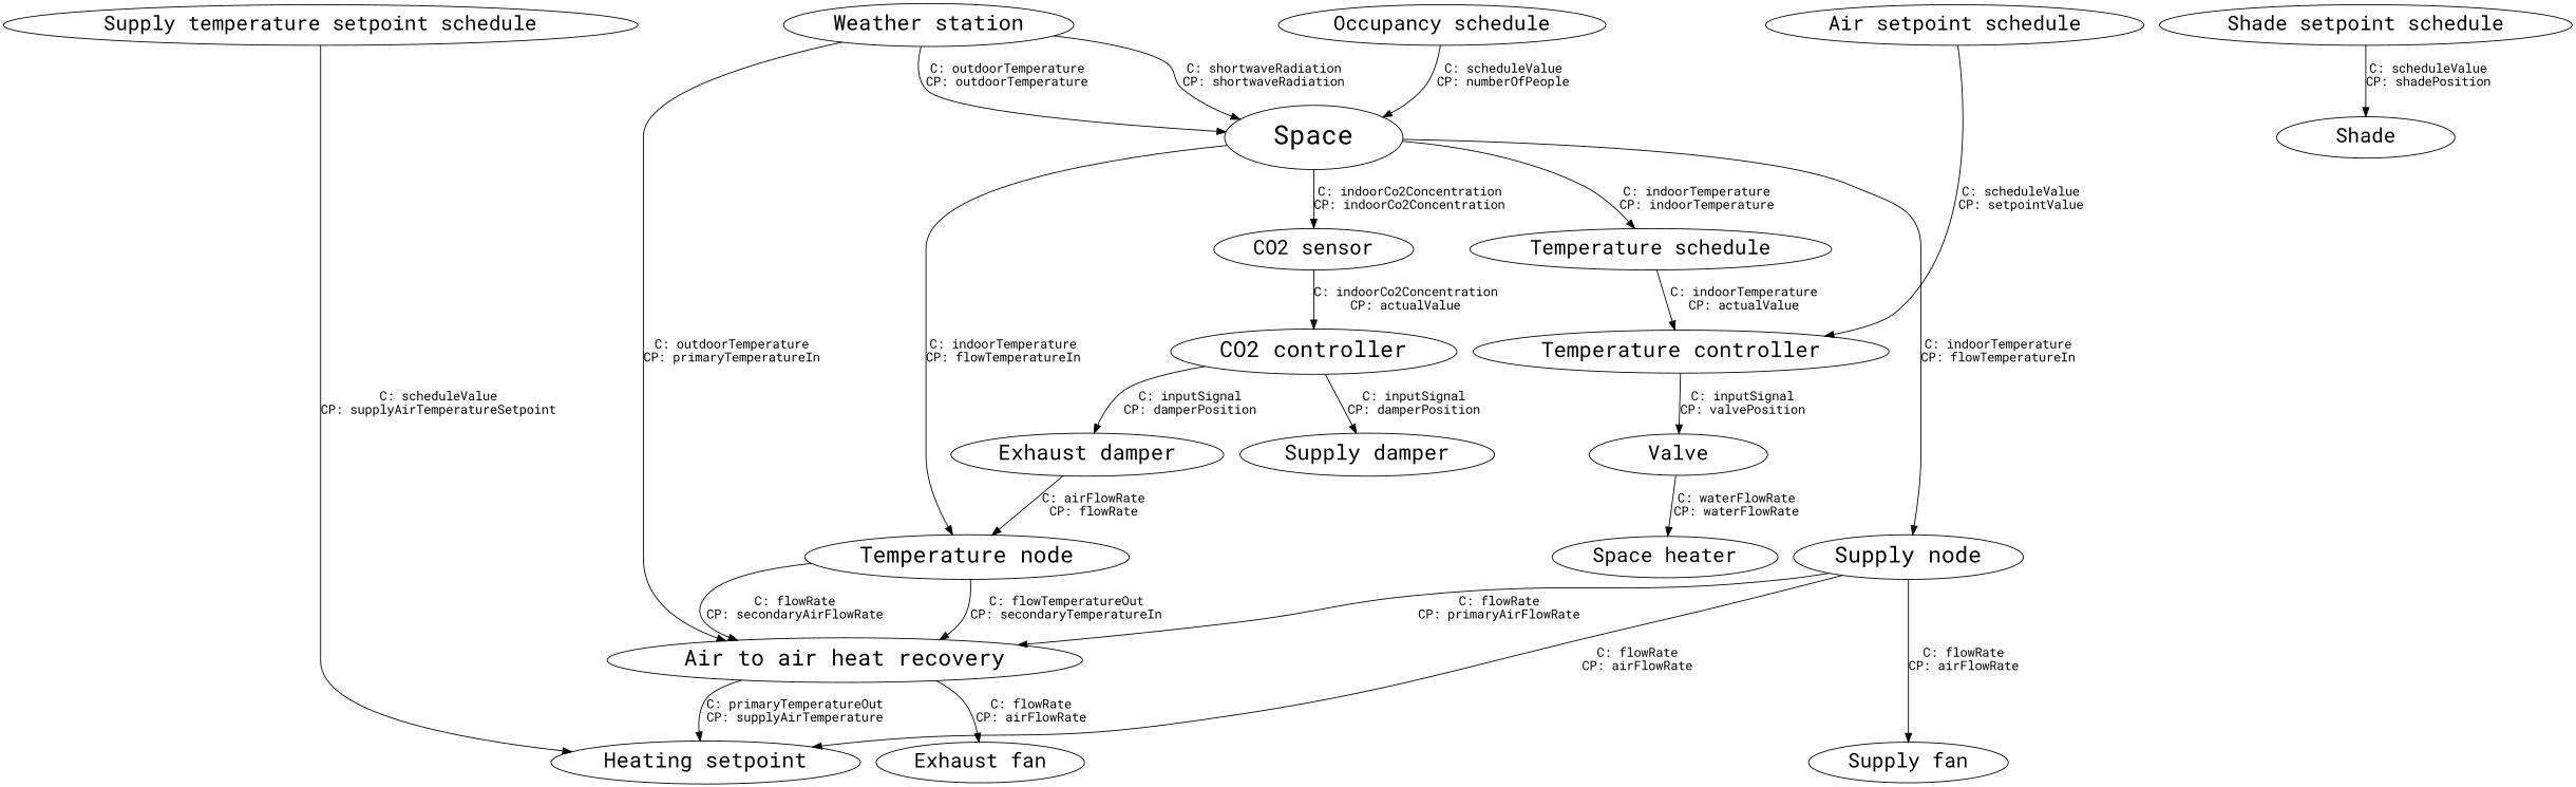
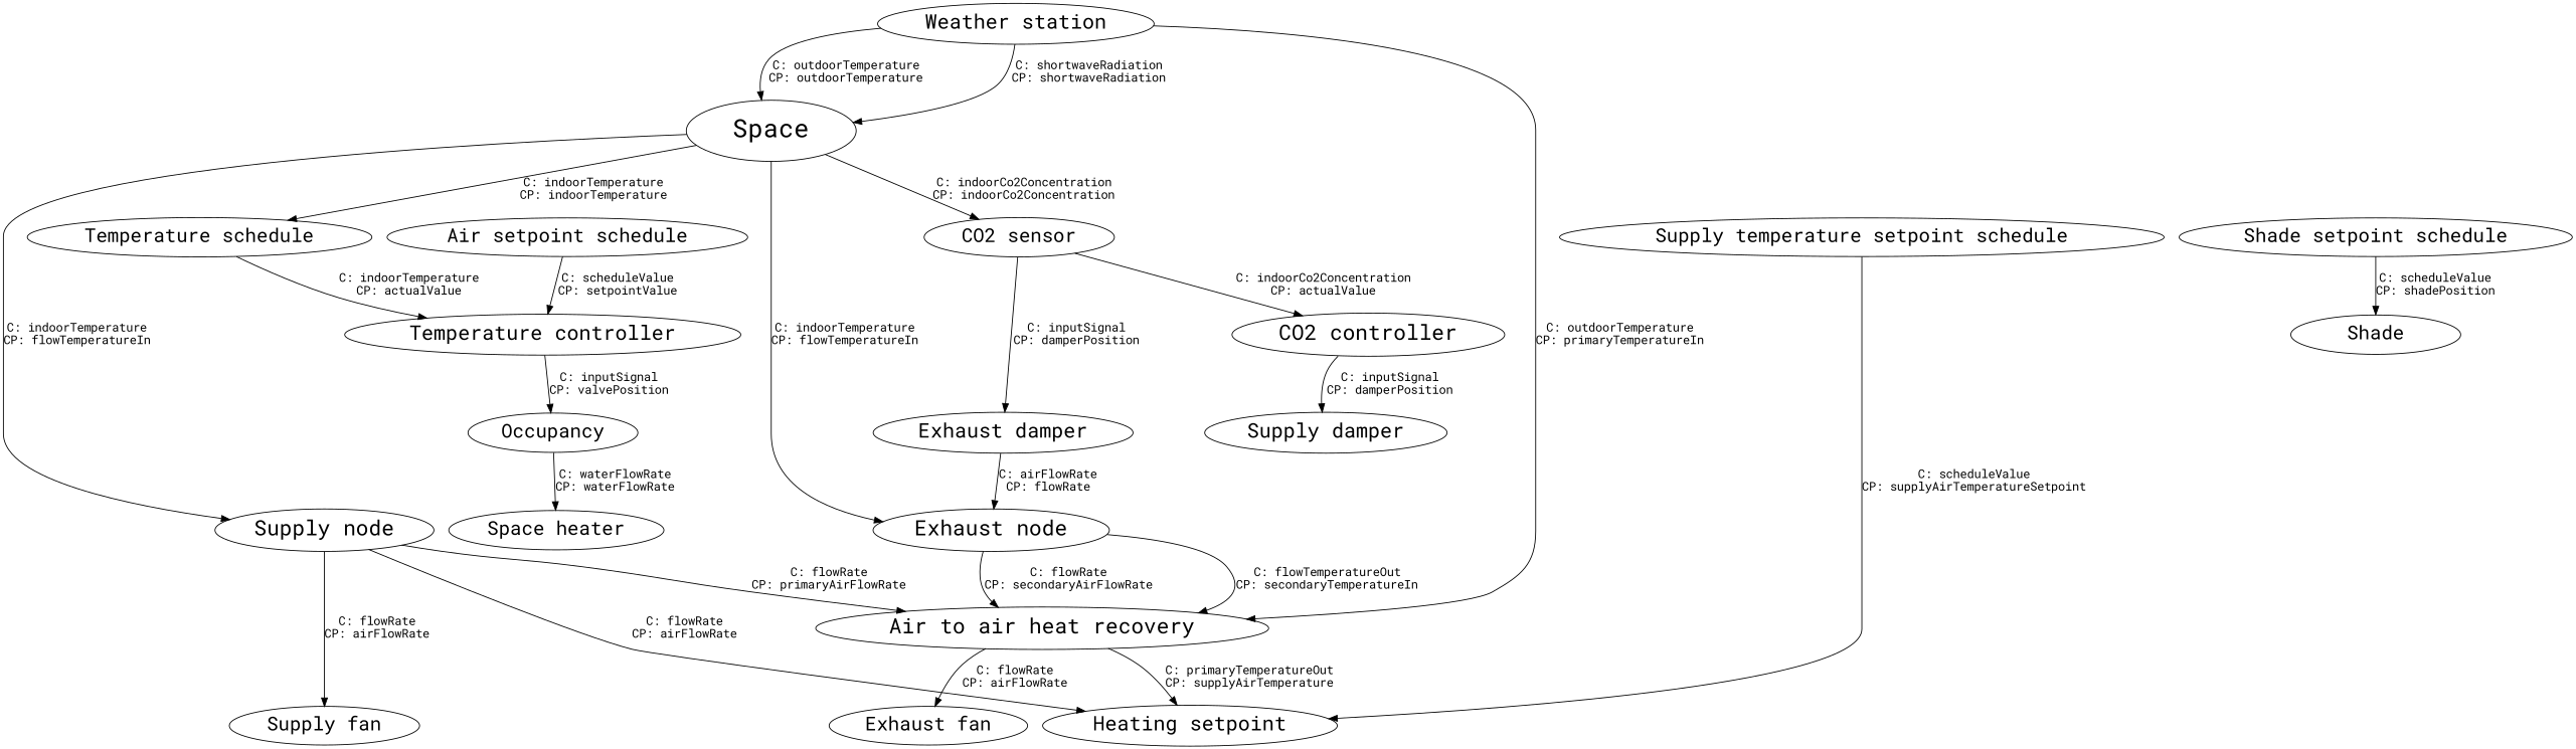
  digraph {
    fontname="Roboto Mono"
    node [color=black fillcolor="#666666" fontname="Roboto Mono" fontsize=22.0]
    edge [fontname="Roboto Mono"]
    n1 [fontsize=23.23076923076923 height=0.49230769230769234 label="Weather station" width=3.4292803970223327]
-   n2 [height=0.4000000000000001 label="Occupancy schedule" width=3.6228287841191067]
    n3 [height=0.4000000000000001 label="Shade setpoint schedule" width=3.945409429280397]
    n4 [height=0.4000000000000001 label="Supply temperature setpoint schedule" width=4.784119106699752]
    n5 [height=0.4000000000000001 label="Air setpoint schedule" width=4.332506203473946]
    n6 [fillcolor="#3B3838" fontsize=30.0 height=1.0 label=Space width=2.784119106699752]
    n7 [fillcolor="#C55A11" fontsize=23.846153846153847 height=0.5384615384615385 label="Temperature controller" width=3.880893300248139]
    n8 [fillcolor="#C55A11" fontsize=25.076923076923077 height=0.6307692307692307 label="CO2 controller" width=3.3647642679900747]
    n9 [fillcolor="#873939" fontsize=23.23076923076923 height=0.49230769230769234 label="Heating setpoint" width=3.2357320099255586]
    n10 [fillcolor="#44546A" fontsize=23.23076923076923 height=0.49230769230769234 label="Supply damper" width=3.3002481389578167]
    n11 [fillcolor="#44546A" fontsize=23.23076923076923 height=0.49230769230769234 label="Exhaust damper" width=3.3647642679900747]
-   n12 [fillcolor="#873939" fontsize=22.615384615384613 height=0.44615384615384623 label=Valve width=2.784119106699752]
+   n12 [fillcolor="#873939" fontsize=22.615384615384613 height=0.44615384615384623 label=Occupancy width=2.784119106699752]
    n13 [fillcolor="#44546A" height=0.4000000000000001 label="Supply fan" width=3.106699751861042]
    n14 [fillcolor="#44546A" height=0.4000000000000001 label="Exhaust fan" width=3.1712158808933006]
    n15 [fillcolor="#873939" fontsize=22.615384615384613 height=0.44615384615384623 label="Space heater" width=3.2357320099255586]
    n16 [fontsize=24.46153846153846 height=0.5846153846153846 label="Supply node" width=3.1712158808933006]
-   n17 [fontsize=24.46153846153846 height=0.5846153846153846 label="Temperature node" width=3.2357320099255586]
+   n17 [fontsize=24.46153846153846 height=0.5846153846153846 label="Exhaust node" width=3.2357320099255586]
    n18 [fillcolor="#8497B0" fontsize=22.615384615384613 height=0.44615384615384623 label=Shade width=2.784119106699752]
    n19 [fillcolor="#BF9000" fontsize=22.615384615384613 height=0.44615384615384623 label="Temperature schedule" width=3.6228287841191067]
    n20 [fillcolor="#BF9000" fontsize=22.615384615384613 height=0.44615384615384623 label="CO2 sensor" width=3.106699751861042]
    n21 [fillcolor="#44546A" fontsize=24.46153846153846 height=0.5846153846153846 label="Air to air heat recovery" width=4.009925558312656]
    subgraph sub_1 {
      rank=same
      n1
    }
    subgraph sub_2 {
      rank=same
-     n2
      n3
      n4
      n5
    }
    subgraph sub_3 {
      rank=same
      n6
    }
    subgraph sub_4 {
      rank=same
      n7
      n8
    }
    subgraph sub_5 {
      rank=same
      n9
    }
    subgraph sub_6 {
      rank=same
    }
    subgraph sub_7 {
      rank=same
      n10
      n11
    }
    subgraph sub_8 {
      rank=same
      n12
    }
    subgraph sub_9 {
      rank=same
      n13
      n14
    }
    subgraph sub_10 {
      rank=same
      n15
    }
    subgraph sub_11 {
      rank=same
      n16
      n17
    }
    subgraph sub_12 {
      rank=same
      n18
    }
    subgraph sub_13 {
      rank=same
      n19
      n20
    }
    n1 -> n6 [label="C: shortwaveRadiation          \nCP: shortwaveRadiation          "]
    n1 -> n6 [label="C: outdoorTemperature          \nCP: outdoorTemperature          "]
    n1 -> n21 [label="C: outdoorTemperature          \nCP: primaryTemperatureIn          "]
-   n2 -> n6 [label="C: scheduleValue          \nCP: numberOfPeople          "]
    n3 -> n18 [label="C: scheduleValue          \nCP: shadePosition          "]
    n4 -> n9 [label="C: scheduleValue          \nCP: supplyAirTemperatureSetpoint          "]
    n5 -> n7 [label="C: scheduleValue          \nCP: setpointValue          "]
    n6 -> n16 [label="C: indoorTemperature          \nCP: flowTemperatureIn          "]
    n6 -> n17 [label="C: indoorTemperature          \nCP: flowTemperatureIn          "]
    n6 -> n19 [label="C: indoorTemperature          \nCP: indoorTemperature          "]
    n6 -> n20 [label="C: indoorCo2Concentration          \nCP: indoorCo2Concentration          "]
    n7 -> n12 [label="C: inputSignal          \nCP: valvePosition          "]
    n8 -> n10 [label="C: inputSignal          \nCP: damperPosition          "]
-   n8 -> n11 [label="C: inputSignal          \nCP: damperPosition          "]
+   n20 -> n11 [label="C: inputSignal          \nCP: damperPosition          "]
    n11 -> n17 [label="C: airFlowRate          \nCP: flowRate          "]
    n12 -> n15 [label="C: waterFlowRate          \nCP: waterFlowRate          "]
    n16 -> n9 [label="C: flowRate          \nCP: airFlowRate          "]
    n16 -> n13 [label="C: flowRate          \nCP: airFlowRate          "]
    n16 -> n21 [label="C: flowRate          \nCP: primaryAirFlowRate          "]
    n17 -> n21 [label="C: flowTemperatureOut          \nCP: secondaryTemperatureIn          "]
    n17 -> n21 [label="C: flowRate          \nCP: secondaryAirFlowRate          "]
    n19 -> n7 [label="C: indoorTemperature          \nCP: actualValue          "]
    n20 -> n8 [label="C: indoorCo2Concentration          \nCP: actualValue          "]
    n21 -> n9 [label="C: primaryTemperatureOut          \nCP: supplyAirTemperature          "]
    n21 -> n14 [label="C: flowRate          \nCP: airFlowRate          "]
  }
